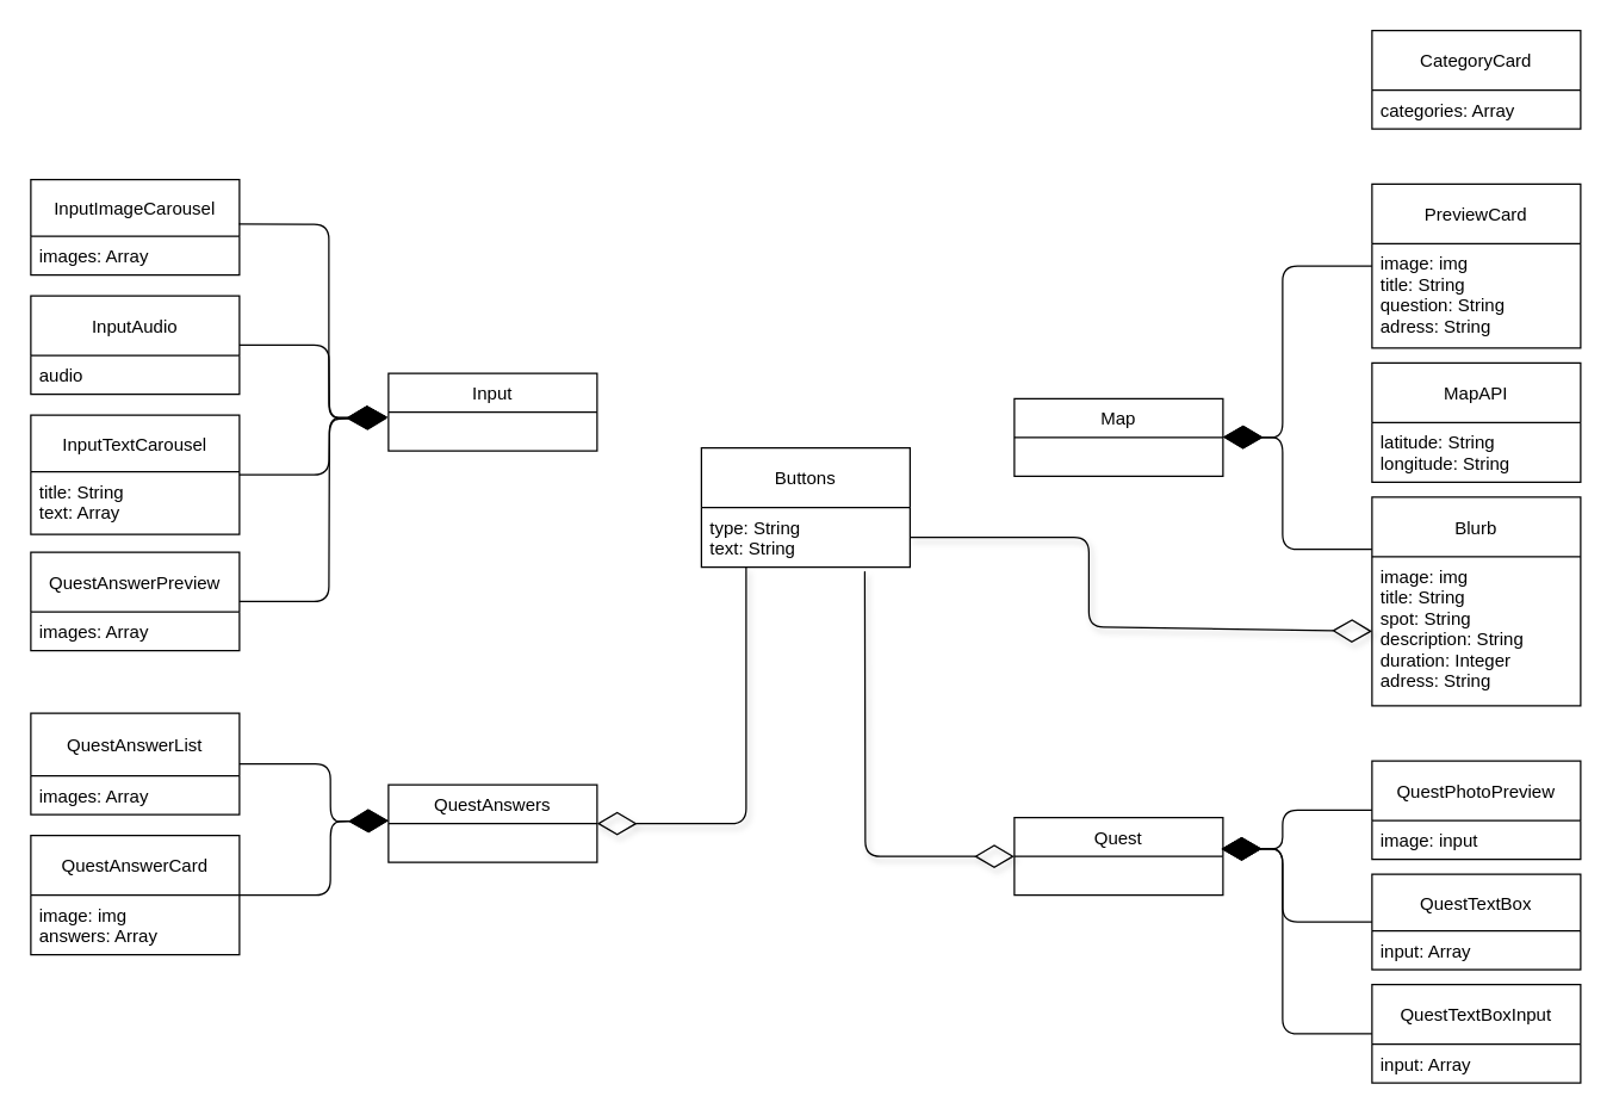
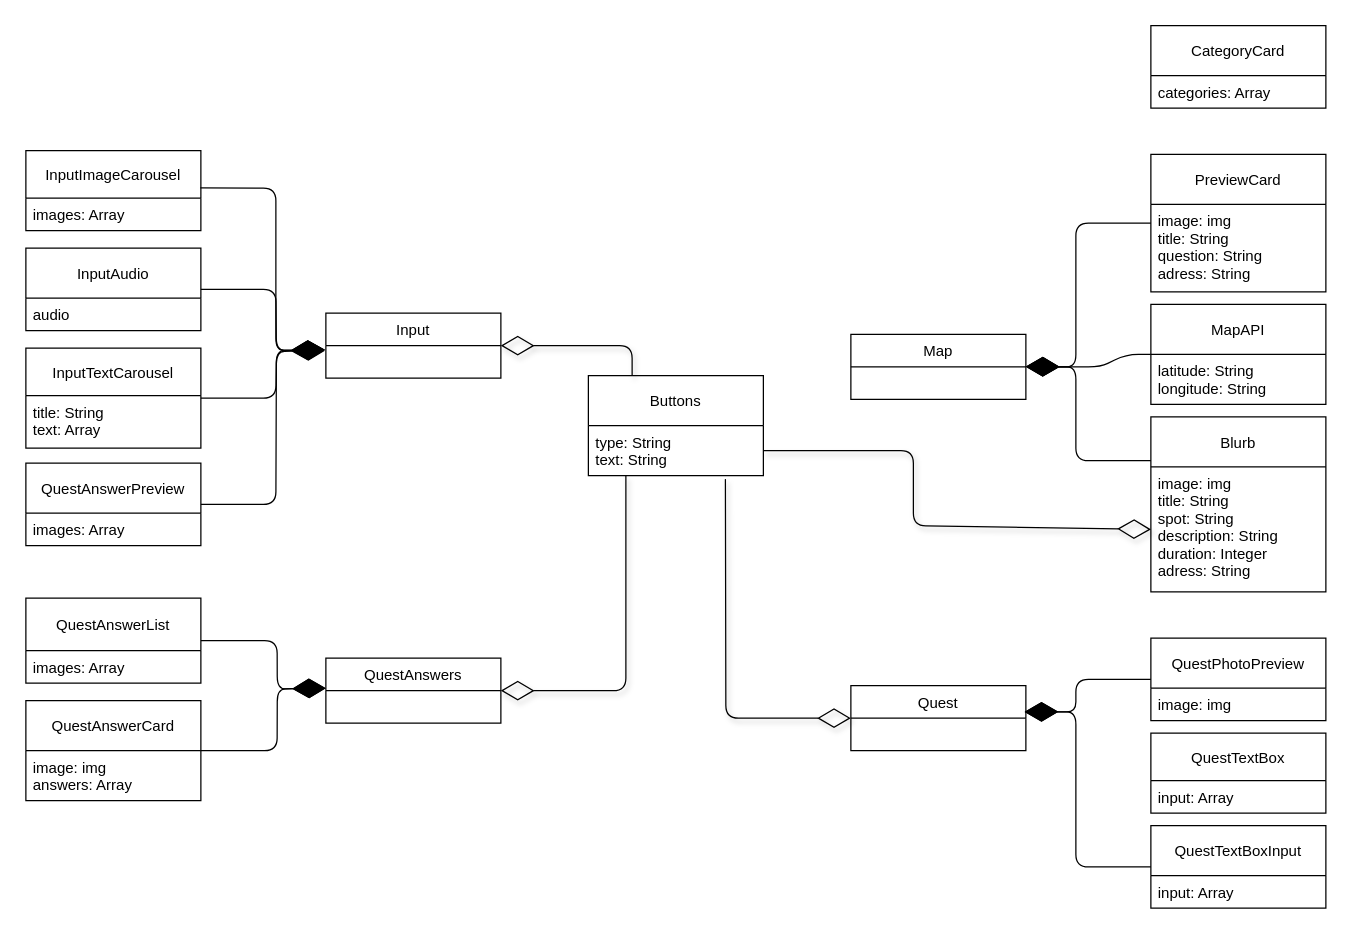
  <mxCell id="0" />
  <mxCell id="1" parent="0" />
  <mxCell id="2" value="Map" style="swimlane;fontStyle=0;childLayout=stackLayout;horizontal=1;startSize=26;fillColor=none;horizontalStack=0;resizeParent=1;resizeParentMax=0;resizeLast=0;collapsible=1;marginBottom=0;" parent="1" vertex="1"><mxGeometry x="680" y="267" width="140" height="52" as="geometry" /></mxCell>
  <mxCell id="3" value="Quest" style="swimlane;fontStyle=0;childLayout=stackLayout;horizontal=1;startSize=26;fillColor=none;horizontalStack=0;resizeParent=1;resizeParentMax=0;resizeLast=0;collapsible=1;marginBottom=0;" parent="1" vertex="1"><mxGeometry x="680" y="548" width="140" height="52" as="geometry" /></mxCell>
  <mxCell id="4" value="Input" style="swimlane;fontStyle=0;childLayout=stackLayout;horizontal=1;startSize=26;fillColor=none;horizontalStack=0;resizeParent=1;resizeParentMax=0;resizeLast=0;collapsible=1;marginBottom=0;" parent="1" vertex="1"><mxGeometry x="260" y="250" width="140" height="52" as="geometry" /></mxCell>
  <mxCell id="5" value="QuestAnswers" style="swimlane;fontStyle=0;childLayout=stackLayout;horizontal=1;startSize=26;fillColor=none;horizontalStack=0;resizeParent=1;resizeParentMax=0;resizeLast=0;collapsible=1;marginBottom=0;" parent="1" vertex="1"><mxGeometry x="260" y="526" width="140" height="52" as="geometry" /></mxCell>
  <mxCell id="6" value="Blurb" style="swimlane;fontStyle=0;childLayout=stackLayout;horizontal=1;startSize=40;fillColor=none;horizontalStack=0;resizeParent=1;resizeParentMax=0;resizeLast=0;collapsible=1;marginBottom=0;" parent="1" vertex="1"><mxGeometry x="920" y="333" width="140" height="140" as="geometry" /></mxCell>
  <mxCell id="7" value="image: img&#10;title: String&#10;spot: String&#10;description: String&#10;duration: Integer&#10;adress: String" style="text;strokeColor=none;fillColor=none;align=left;verticalAlign=top;spacingLeft=4;spacingRight=4;overflow=hidden;rotatable=0;points=[[0,0.5],[1,0.5]];portConstraint=eastwest;" parent="6" vertex="1"><mxGeometry y="40" width="140" height="100" as="geometry" /></mxCell>
  <mxCell id="8" value="Buttons" style="swimlane;fontStyle=0;childLayout=stackLayout;horizontal=1;startSize=40;fillColor=none;horizontalStack=0;resizeParent=1;resizeParentMax=0;resizeLast=0;collapsible=1;marginBottom=0;" parent="1" vertex="1"><mxGeometry x="470" y="300" width="140" height="80" as="geometry" /></mxCell>
  <mxCell id="9" value="type: String&#10;text: String" style="text;strokeColor=none;fillColor=none;align=left;verticalAlign=top;spacingLeft=4;spacingRight=4;overflow=hidden;rotatable=0;points=[[0,0.5],[1,0.5]];portConstraint=eastwest;" parent="8" vertex="1"><mxGeometry y="40" width="140" height="40" as="geometry" /></mxCell>
  <mxCell id="10" value="CategoryCard" style="swimlane;fontStyle=0;childLayout=stackLayout;horizontal=1;startSize=40;fillColor=none;horizontalStack=0;resizeParent=1;resizeParentMax=0;resizeLast=0;collapsible=1;marginBottom=0;" parent="1" vertex="1"><mxGeometry x="920" width="140" height="66" as="geometry" y="20" /></mxCell>
  <mxCell id="11" value="categories: Array" style="text;strokeColor=none;fillColor=none;align=left;verticalAlign=top;spacingLeft=4;spacingRight=4;overflow=hidden;rotatable=0;points=[[0,0.5],[1,0.5]];portConstraint=eastwest;" parent="10" vertex="1"><mxGeometry y="40" width="140" height="26" as="geometry" /></mxCell>
  <mxCell id="12" value="InputAudio" style="swimlane;fontStyle=0;childLayout=stackLayout;horizontal=1;startSize=40;fillColor=none;horizontalStack=0;resizeParent=1;resizeParentMax=0;resizeLast=0;collapsible=1;marginBottom=0;" parent="1" vertex="1"><mxGeometry x="20" y="198" width="140" height="66" as="geometry" /></mxCell>
  <mxCell id="13" value="audio" style="text;strokeColor=none;fillColor=none;align=left;verticalAlign=top;spacingLeft=4;spacingRight=4;overflow=hidden;rotatable=0;points=[[0,0.5],[1,0.5]];portConstraint=eastwest;" parent="12" vertex="1"><mxGeometry y="40" width="140" height="26" as="geometry" /></mxCell>
  <mxCell id="14" value="InputImageCarousel" style="swimlane;fontStyle=0;childLayout=stackLayout;horizontal=1;startSize=38;fillColor=none;horizontalStack=0;resizeParent=1;resizeParentMax=0;resizeLast=0;collapsible=1;marginBottom=0;" parent="1" vertex="1"><mxGeometry x="20" y="120" width="140" height="64" as="geometry" /></mxCell>
  <mxCell id="15" value="images: Array" style="text;strokeColor=none;fillColor=none;align=left;verticalAlign=top;spacingLeft=4;spacingRight=4;overflow=hidden;rotatable=0;points=[[0,0.5],[1,0.5]];portConstraint=eastwest;" parent="14" vertex="1"><mxGeometry y="38" width="140" height="26" as="geometry" /></mxCell>
  <mxCell id="16" value="InputTextCarousel" style="swimlane;fontStyle=0;childLayout=stackLayout;horizontal=1;startSize=38;fillColor=none;horizontalStack=0;resizeParent=1;resizeParentMax=0;resizeLast=0;collapsible=1;marginBottom=0;" parent="1" vertex="1"><mxGeometry x="20" y="278" width="140" height="80" as="geometry" /></mxCell>
  <mxCell id="17" value="title: String&#10;text: Array" style="text;strokeColor=none;fillColor=none;align=left;verticalAlign=top;spacingLeft=4;spacingRight=4;overflow=hidden;rotatable=0;points=[[0,0.5],[1,0.5]];portConstraint=eastwest;" parent="16" vertex="1"><mxGeometry y="38" width="140" height="42" as="geometry" /></mxCell>
  <mxCell id="18" value="MapAPI" style="swimlane;fontStyle=0;childLayout=stackLayout;horizontal=1;startSize=40;fillColor=none;horizontalStack=0;resizeParent=1;resizeParentMax=0;resizeLast=0;collapsible=1;marginBottom=0;" parent="1" vertex="1"><mxGeometry x="920" y="243" width="140" height="80" as="geometry" /></mxCell>
  <mxCell id="19" value="latitude: String&#10;longitude: String" style="text;strokeColor=none;fillColor=none;align=left;verticalAlign=top;spacingLeft=4;spacingRight=4;overflow=hidden;rotatable=0;points=[[0,0.5],[1,0.5]];portConstraint=eastwest;" parent="18" vertex="1"><mxGeometry y="40" width="140" height="40" as="geometry" /></mxCell>
  <mxCell id="20" value="PreviewCard" style="swimlane;fontStyle=0;childLayout=stackLayout;horizontal=1;startSize=40;fillColor=none;horizontalStack=0;resizeParent=1;resizeParentMax=0;resizeLast=0;collapsible=1;marginBottom=0;" parent="1" vertex="1"><mxGeometry x="920" y="123" width="140" height="110" as="geometry" /></mxCell>
  <mxCell id="21" value="image: img&#10;title: String&#10;question: String&#10;adress: String&#10;" style="text;strokeColor=none;fillColor=none;align=left;verticalAlign=top;spacingLeft=4;spacingRight=4;overflow=hidden;rotatable=0;points=[[0,0.5],[1,0.5]];portConstraint=eastwest;" parent="20" vertex="1"><mxGeometry y="40" width="140" height="70" as="geometry" /></mxCell>
  <mxCell id="22" value="QuestAnswerCard" style="swimlane;fontStyle=0;childLayout=stackLayout;horizontal=1;startSize=40;fillColor=none;horizontalStack=0;resizeParent=1;resizeParentMax=0;resizeLast=0;collapsible=1;marginBottom=0;" parent="1" vertex="1"><mxGeometry x="20" y="560" width="140" height="80" as="geometry" /></mxCell>
  <mxCell id="23" value="image: img&#10;answers: Array" style="text;strokeColor=none;fillColor=none;align=left;verticalAlign=top;spacingLeft=4;spacingRight=4;overflow=hidden;rotatable=0;points=[[0,0.5],[1,0.5]];portConstraint=eastwest;" parent="22" vertex="1"><mxGeometry y="40" width="140" height="40" as="geometry" /></mxCell>
  <mxCell id="24" value="QuestAnswerPreview" style="swimlane;fontStyle=0;childLayout=stackLayout;horizontal=1;startSize=40;fillColor=none;horizontalStack=0;resizeParent=1;resizeParentMax=0;resizeLast=0;collapsible=1;marginBottom=0;" parent="1" vertex="1"><mxGeometry x="20" y="370" width="140" height="66" as="geometry" /></mxCell>
  <mxCell id="25" value="images: Array" style="text;strokeColor=none;fillColor=none;align=left;verticalAlign=top;spacingLeft=4;spacingRight=4;overflow=hidden;rotatable=0;points=[[0,0.5],[1,0.5]];portConstraint=eastwest;" parent="24" vertex="1"><mxGeometry y="40" width="140" height="26" as="geometry" /></mxCell>
  <mxCell id="26" value="QuestAnswerList" style="swimlane;fontStyle=0;childLayout=stackLayout;horizontal=1;startSize=42;fillColor=none;horizontalStack=0;resizeParent=1;resizeParentMax=0;resizeLast=0;collapsible=1;marginBottom=0;" parent="1" vertex="1"><mxGeometry x="20" y="478" width="140" height="68" as="geometry" /></mxCell>
  <mxCell id="27" value="images: Array" style="text;strokeColor=none;fillColor=none;align=left;verticalAlign=top;spacingLeft=4;spacingRight=4;overflow=hidden;rotatable=0;points=[[0,0.5],[1,0.5]];portConstraint=eastwest;" parent="26" vertex="1"><mxGeometry y="42" width="140" height="26" as="geometry" /></mxCell>
  <mxCell id="28" value="QuestPhotoPreview" style="swimlane;fontStyle=0;childLayout=stackLayout;horizontal=1;startSize=40;fillColor=none;horizontalStack=0;resizeParent=1;resizeParentMax=0;resizeLast=0;collapsible=1;marginBottom=0;" parent="1" vertex="1"><mxGeometry x="920" y="510" width="140" height="66" as="geometry" /></mxCell>
- <mxCell id="29" value="image: input" style="text;strokeColor=none;fillColor=none;align=left;verticalAlign=top;spacingLeft=4;spacingRight=4;overflow=hidden;rotatable=0;points=[[0,0.5],[1,0.5]];portConstraint=eastwest;" parent="28" vertex="1"><mxGeometry y="40" width="140" height="26" as="geometry" /></mxCell>
+ <mxCell id="29" value="image: img" style="text;strokeColor=none;fillColor=none;align=left;verticalAlign=top;spacingLeft=4;spacingRight=4;overflow=hidden;rotatable=0;points=[[0,0.5],[1,0.5]];portConstraint=eastwest;" parent="28" vertex="1"><mxGeometry y="40" width="140" height="26" as="geometry" /></mxCell>
  <mxCell id="30" value="QuestTextBox" style="swimlane;fontStyle=0;childLayout=stackLayout;horizontal=1;startSize=38;fillColor=none;horizontalStack=0;resizeParent=1;resizeParentMax=0;resizeLast=0;collapsible=1;marginBottom=0;" parent="1" vertex="1"><mxGeometry x="920" y="586" width="140" height="64" as="geometry" /></mxCell>
  <mxCell id="31" value="input: Array" style="text;strokeColor=none;fillColor=none;align=left;verticalAlign=top;spacingLeft=4;spacingRight=4;overflow=hidden;rotatable=0;points=[[0,0.5],[1,0.5]];portConstraint=eastwest;" parent="30" vertex="1"><mxGeometry y="38" width="140" height="26" as="geometry" /></mxCell>
  <mxCell id="32" value="QuestTextBoxInput" style="swimlane;fontStyle=0;childLayout=stackLayout;horizontal=1;startSize=40;fillColor=none;horizontalStack=0;resizeParent=1;resizeParentMax=0;resizeLast=0;collapsible=1;marginBottom=0;" parent="1" vertex="1"><mxGeometry x="920" y="660" width="140" height="66" as="geometry" /></mxCell>
  <mxCell id="33" value="input: Array" style="text;strokeColor=none;fillColor=none;align=left;verticalAlign=top;spacingLeft=4;spacingRight=4;overflow=hidden;rotatable=0;points=[[0,0.5],[1,0.5]];portConstraint=eastwest;" parent="32" vertex="1"><mxGeometry y="40" width="140" height="26" as="geometry" /></mxCell>
  <mxCell id="34" value="" style="endArrow=diamondThin;endFill=1;endSize=24;html=1;exitX=0.997;exitY=0.467;exitDx=0;exitDy=0;entryX=-0.008;entryY=0.127;entryDx=0;entryDy=0;exitPerimeter=0;entryPerimeter=0;" parent="1" source="14" edge="1"><mxGeometry width="160" relative="1" as="geometry"><mxPoint x="580" y="330" as="sourcePoint" /><mxPoint x="258.88" y="279.302" as="targetPoint" /><Array as="points"><mxPoint x="220" y="150" /><mxPoint x="220" y="280" /></Array></mxGeometry></mxCell>
  <mxCell id="35" value="" style="endArrow=diamondThin;endFill=1;endSize=24;html=1;exitX=1;exitY=0.5;exitDx=0;exitDy=0;entryX=-0.008;entryY=0.127;entryDx=0;entryDy=0;entryPerimeter=0;" parent="1" source="12" edge="1"><mxGeometry width="160" relative="1" as="geometry"><mxPoint x="160" y="149.888" as="sourcePoint" /><mxPoint x="259.3" y="279.302" as="targetPoint" /><Array as="points"><mxPoint x="220" y="231" /><mxPoint x="220.42" y="280" /></Array></mxGeometry></mxCell>
  <mxCell id="36" value="" style="endArrow=diamondThin;endFill=1;endSize=24;html=1;exitX=1;exitY=0.5;exitDx=0;exitDy=0;entryX=-0.008;entryY=0.127;entryDx=0;entryDy=0;entryPerimeter=0;" parent="1" source="16" edge="1"><mxGeometry width="160" relative="1" as="geometry"><mxPoint x="160" y="231" as="sourcePoint" /><mxPoint x="259.3" y="279.302" as="targetPoint" /><Array as="points"><mxPoint x="220" y="318" /><mxPoint x="220.42" y="280" /></Array></mxGeometry></mxCell>
  <mxCell id="37" value="" style="endArrow=diamondThin;endFill=1;endSize=24;html=1;exitX=1;exitY=0.5;exitDx=0;exitDy=0;entryX=-0.008;entryY=0.127;entryDx=0;entryDy=0;entryPerimeter=0;" parent="1" source="24" edge="1"><mxGeometry width="160" relative="1" as="geometry"><mxPoint x="160" y="312.7" as="sourcePoint" /><mxPoint x="259.3" y="280.002" as="targetPoint" /><Array as="points"><mxPoint x="220" y="403" /><mxPoint x="220.42" y="280.7" /></Array></mxGeometry></mxCell>
  <mxCell id="38" value="" style="endArrow=diamondThin;endFill=1;endSize=24;html=1;exitX=1;exitY=0.5;exitDx=0;exitDy=0;" parent="1" source="26" edge="1"><mxGeometry width="160" relative="1" as="geometry"><mxPoint x="160.7" y="661" as="sourcePoint" /><mxPoint x="260" y="550" as="targetPoint" /><Array as="points"><mxPoint x="221" y="512" /><mxPoint x="221.12" y="550.7" /></Array></mxGeometry></mxCell>
  <mxCell id="39" value="" style="endArrow=diamondThin;endFill=1;endSize=24;html=1;exitX=1;exitY=0.5;exitDx=0;exitDy=0;" parent="1" source="22" edge="1"><mxGeometry width="160" relative="1" as="geometry"><mxPoint x="160" y="512" as="sourcePoint" /><mxPoint x="260" y="550" as="targetPoint" /><Array as="points"><mxPoint x="221" y="600" /><mxPoint x="221.12" y="550.7" /></Array></mxGeometry></mxCell>
+ <mxCell id="40" value="" style="endArrow=diamondThin;endFill=1;endSize=24;html=1;entryX=1;entryY=0.5;entryDx=0;entryDy=0;exitX=0;exitY=0.5;exitDx=0;exitDy=0;" parent="1" source="18" target="2" edge="1"><mxGeometry width="160" relative="1" as="geometry"><mxPoint x="930" y="103" as="sourcePoint" /><mxPoint x="830" y="103" as="targetPoint" /><Array as="points"><mxPoint x="900" y="283" /><mxPoint x="880" y="293" /></Array></mxGeometry></mxCell>
  <mxCell id="41" value="" style="endArrow=diamondThin;endFill=1;endSize=24;html=1;entryX=1;entryY=0.5;entryDx=0;entryDy=0;exitX=0;exitY=0.5;exitDx=0;exitDy=0;" parent="1" source="20" edge="1"><mxGeometry width="160" relative="1" as="geometry"><mxPoint x="920" y="292.72" as="sourcePoint" /><mxPoint x="820" y="292.72" as="targetPoint" /><Array as="points"><mxPoint x="860" y="178" /><mxPoint x="860" y="293" /></Array></mxGeometry></mxCell>
  <mxCell id="42" value="" style="endArrow=diamondThin;endFill=1;endSize=24;html=1;entryX=1;entryY=0.5;entryDx=0;entryDy=0;exitX=0;exitY=0.25;exitDx=0;exitDy=0;" parent="1" source="6" edge="1"><mxGeometry width="160" relative="1" as="geometry"><mxPoint x="920" y="213" as="sourcePoint" /><mxPoint x="820" y="292.72" as="targetPoint" /><Array as="points"><mxPoint x="860" y="368" /><mxPoint x="860" y="293" /></Array></mxGeometry></mxCell>
- <mxCell id="43" value="" style="endArrow=diamondThin;endFill=1;endSize=24;html=1;entryX=0.993;entryY=0.404;entryDx=0;entryDy=0;entryPerimeter=0;exitX=0;exitY=0.5;exitDx=0;exitDy=0;" parent="1" source="30" target="3" edge="1"><mxGeometry width="160" relative="1" as="geometry"><mxPoint x="920" y="569" as="sourcePoint" /><mxPoint x="900" y="420" as="targetPoint" /><Array as="points"><mxPoint x="860" y="618" /><mxPoint x="860" y="569" /></Array></mxGeometry></mxCell>
  <mxCell id="44" value="" style="endArrow=diamondThin;endFill=1;endSize=24;html=1;entryX=0.993;entryY=0.404;entryDx=0;entryDy=0;entryPerimeter=0;exitX=0;exitY=0.5;exitDx=0;exitDy=0;" parent="1" source="28" edge="1"><mxGeometry width="160" relative="1" as="geometry"><mxPoint x="920" y="569" as="sourcePoint" /><mxPoint x="819.02" y="569.008" as="targetPoint" /><Array as="points"><mxPoint x="860" y="543" /><mxPoint x="860" y="569" /></Array></mxGeometry></mxCell>
  <mxCell id="45" value="" style="endArrow=diamondThin;endFill=1;endSize=24;html=1;entryX=0.993;entryY=0.404;entryDx=0;entryDy=0;entryPerimeter=0;exitX=0;exitY=0.5;exitDx=0;exitDy=0;" parent="1" source="32" edge="1"><mxGeometry width="160" relative="1" as="geometry"><mxPoint x="920" y="493" as="sourcePoint" /><mxPoint x="819.02" y="569.008" as="targetPoint" /><Array as="points"><mxPoint x="860" y="693" /><mxPoint x="860" y="569" /></Array></mxGeometry></mxCell>
+ <mxCell id="46" value="" style="endArrow=diamondThin;endFill=0;endSize=24;html=1;shadow=1;exitX=0.25;exitY=0;exitDx=0;exitDy=0;entryX=1;entryY=0.5;entryDx=0;entryDy=0;" parent="1" source="8" target="4" edge="1"><mxGeometry width="160" relative="1" as="geometry"><mxPoint x="640" y="400" as="sourcePoint" /><mxPoint x="800" y="400" as="targetPoint" /><Array as="points"><mxPoint x="505" y="276" /></Array></mxGeometry></mxCell>
  <mxCell id="47" value="" style="endArrow=diamondThin;endFill=0;endSize=24;html=1;shadow=1;entryX=1;entryY=0.5;entryDx=0;entryDy=0;" parent="1" target="5" edge="1"><mxGeometry width="160" relative="1" as="geometry"><mxPoint x="500" y="380" as="sourcePoint" /><mxPoint x="800" y="400" as="targetPoint" /><Array as="points"><mxPoint x="500" y="552" /></Array></mxGeometry></mxCell>
  <mxCell id="48" value="" style="endArrow=diamondThin;endFill=0;endSize=24;html=1;shadow=1;exitX=0.783;exitY=1.07;exitDx=0;exitDy=0;exitPerimeter=0;entryX=0;entryY=0.5;entryDx=0;entryDy=0;" parent="1" source="9" target="3" edge="1"><mxGeometry width="160" relative="1" as="geometry"><mxPoint x="640" y="400" as="sourcePoint" /><mxPoint x="800" y="400" as="targetPoint" /><Array as="points"><mxPoint x="580" y="574" /></Array></mxGeometry></mxCell>
  <mxCell id="49" value="" style="endArrow=diamondThin;endFill=0;endSize=24;html=1;shadow=1;exitX=1;exitY=0.5;exitDx=0;exitDy=0;entryX=0;entryY=0.5;entryDx=0;entryDy=0;" parent="1" source="9" target="7" edge="1"><mxGeometry width="160" relative="1" as="geometry"><mxPoint x="690" y="400" as="sourcePoint" /><mxPoint x="850" y="400" as="targetPoint" /><Array as="points"><mxPoint x="730" y="360" /><mxPoint x="730" y="420" /></Array></mxGeometry></mxCell>
